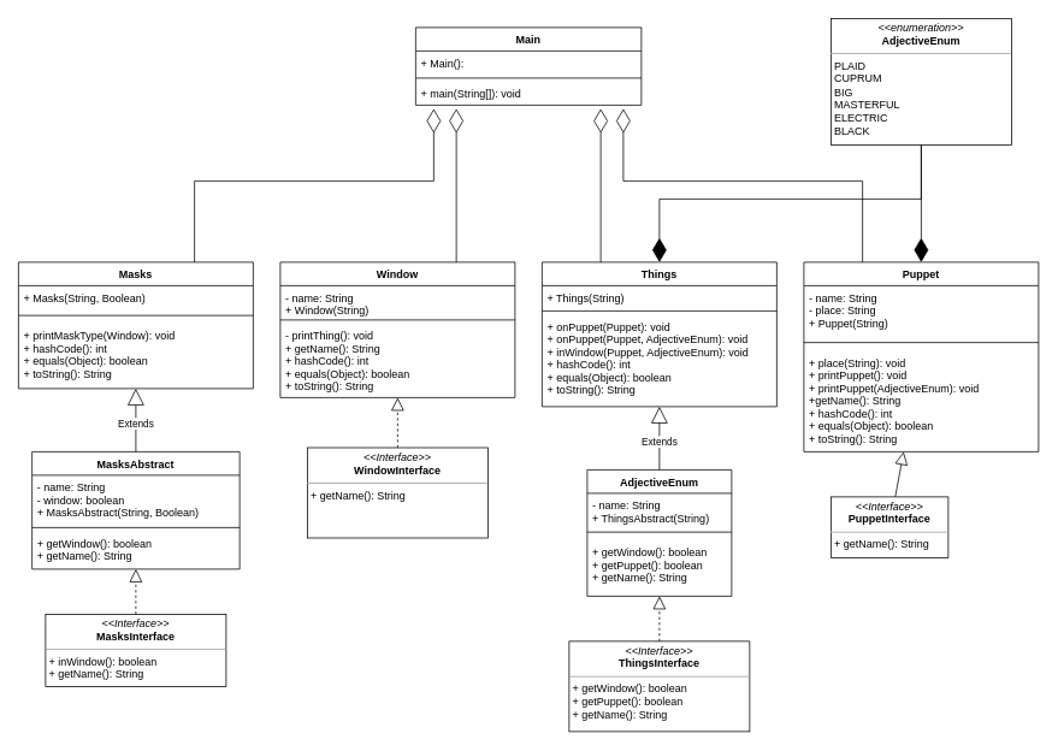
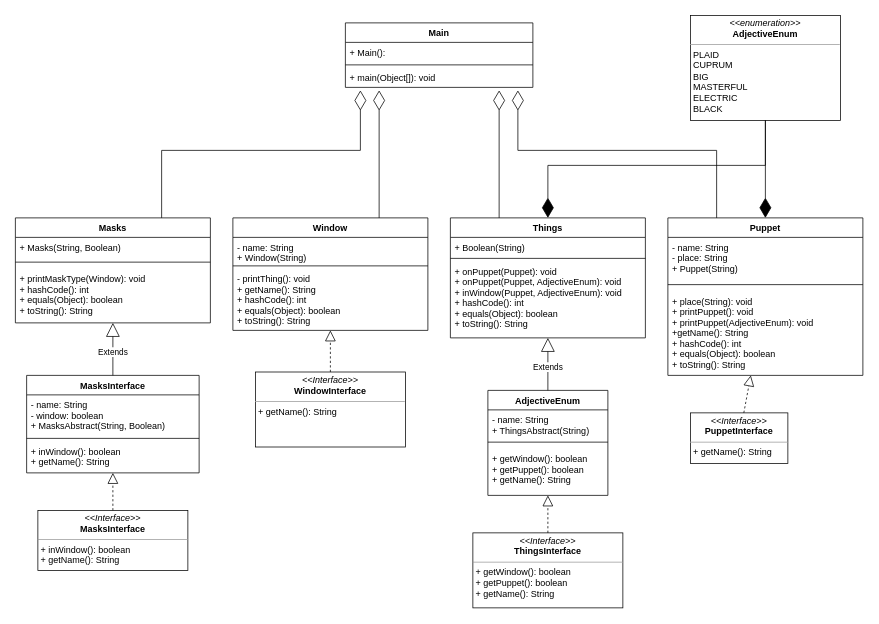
  <mxCell id="0" />
  <mxCell id="1" parent="0" />
  <mxCell id="2" value="Things&#10;" style="swimlane;fontStyle=1;align=center;verticalAlign=top;childLayout=stackLayout;horizontal=1;startSize=26;horizontalStack=0;resizeParent=1;resizeParentMax=0;resizeLast=0;collapsible=1;marginBottom=0;" vertex="1" parent="1"><mxGeometry x="600" y="290" width="260" height="160" as="geometry"><mxRectangle x="470" y="530" width="100" height="30" as="alternateBounds" /></mxGeometry></mxCell>
- <mxCell id="3" value="+ Things(String)" style="text;strokeColor=none;fillColor=none;align=left;verticalAlign=top;spacingLeft=4;spacingRight=4;overflow=hidden;rotatable=0;points=[[0,0.5],[1,0.5]];portConstraint=eastwest;" vertex="1" parent="2"><mxGeometry y="26" width="260" height="24" as="geometry" /></mxCell>
+ <mxCell id="3" value="+ Boolean(String)" style="text;strokeColor=none;fillColor=none;align=left;verticalAlign=top;spacingLeft=4;spacingRight=4;overflow=hidden;rotatable=0;points=[[0,0.5],[1,0.5]];portConstraint=eastwest;" vertex="1" parent="2"><mxGeometry y="26" width="260" height="24" as="geometry" /></mxCell>
  <mxCell id="4" value="" style="line;strokeWidth=1;fillColor=none;align=left;verticalAlign=middle;spacingTop=-1;spacingLeft=3;spacingRight=3;rotatable=0;labelPosition=right;points=[];portConstraint=eastwest;strokeColor=inherit;" vertex="1" parent="2"><mxGeometry y="50" width="260" height="8" as="geometry" /></mxCell>
  <mxCell id="5" value="+ onPuppet(Puppet): void&#10;+ onPuppet(Puppet, AdjectiveEnum): void&#10;+ inWindow(Puppet, AdjectiveEnum): void&#10;+ hashCode(): int&#10;+ equals(Object): boolean&#10;+ toString(): String" style="text;strokeColor=none;fillColor=none;align=left;verticalAlign=top;spacingLeft=4;spacingRight=4;overflow=hidden;rotatable=0;points=[[0,0.5],[1,0.5]];portConstraint=eastwest;" vertex="1" parent="2"><mxGeometry y="58" width="260" height="102" as="geometry" /></mxCell>
  <mxCell id="6" value="AdjectiveEnum" style="swimlane;fontStyle=1;align=center;verticalAlign=top;childLayout=stackLayout;horizontal=1;startSize=26;horizontalStack=0;resizeParent=1;resizeParentMax=0;resizeLast=0;collapsible=1;marginBottom=0;" vertex="1" parent="1"><mxGeometry x="650" y="520" width="160" height="140" as="geometry" /></mxCell>
  <mxCell id="7" value="- name: String&#10;+ ThingsAbstract(String)" style="text;strokeColor=none;fillColor=none;align=left;verticalAlign=top;spacingLeft=4;spacingRight=4;overflow=hidden;rotatable=0;points=[[0,0.5],[1,0.5]];portConstraint=eastwest;" vertex="1" parent="6"><mxGeometry y="26" width="160" height="34" as="geometry" /></mxCell>
  <mxCell id="8" value="" style="line;strokeWidth=1;fillColor=none;align=left;verticalAlign=middle;spacingTop=-1;spacingLeft=3;spacingRight=3;rotatable=0;labelPosition=right;points=[];portConstraint=eastwest;strokeColor=inherit;" vertex="1" parent="6"><mxGeometry y="60" width="160" height="18" as="geometry" /></mxCell>
  <mxCell id="9" value="+ getWindow(): boolean&#10;+ getPuppet(): boolean&#10;+ getName(): String" style="text;strokeColor=none;fillColor=none;align=left;verticalAlign=top;spacingLeft=4;spacingRight=4;overflow=hidden;rotatable=0;points=[[0,0.5],[1,0.5]];portConstraint=eastwest;" vertex="1" parent="6"><mxGeometry y="78" width="160" height="62" as="geometry" /></mxCell>
  <mxCell id="10" value="&lt;p style=&quot;margin:0px;margin-top:4px;text-align:center;&quot;&gt;&lt;i&gt;&amp;lt;&amp;lt;Interface&amp;gt;&amp;gt;&lt;/i&gt;&lt;br&gt;&lt;b&gt;Things&lt;/b&gt;&lt;b style=&quot;background-color: initial;&quot;&gt;Interface&lt;/b&gt;&lt;/p&gt;&lt;hr size=&quot;1&quot;&gt;&lt;p style=&quot;margin:0px;margin-left:4px;&quot;&gt;&lt;/p&gt;&lt;p style=&quot;margin:0px;margin-left:4px;&quot;&gt;+ getWindow(): boolean&lt;/p&gt;&lt;p style=&quot;margin:0px;margin-left:4px;&quot;&gt;+ getPuppet(): boolean&lt;br&gt;&lt;/p&gt;&lt;p style=&quot;margin:0px;margin-left:4px;&quot;&gt;+ getName(): String&lt;/p&gt;" style="verticalAlign=top;align=left;overflow=fill;fontSize=12;fontFamily=Helvetica;html=1;" vertex="1" parent="1"><mxGeometry x="630" y="710" width="200" height="100" as="geometry" /></mxCell>
  <mxCell id="11" value="" style="endArrow=block;dashed=1;endFill=0;endSize=12;html=1;rounded=0;" edge="1" parent="1" source="10" target="9"><mxGeometry width="160" relative="1" as="geometry"><mxPoint x="960" y="680" as="sourcePoint" /><mxPoint x="620" y="575" as="targetPoint" /></mxGeometry></mxCell>
  <mxCell id="12" value="Window" style="swimlane;fontStyle=1;align=center;verticalAlign=top;childLayout=stackLayout;horizontal=1;startSize=26;horizontalStack=0;resizeParent=1;resizeParentMax=0;resizeLast=0;collapsible=1;marginBottom=0;" vertex="1" parent="1"><mxGeometry x="310" y="290" width="260" height="150" as="geometry"><mxRectangle x="260" y="220" width="100" height="30" as="alternateBounds" /></mxGeometry></mxCell>
  <mxCell id="13" value="- name: String&#10;+ Window(String)" style="text;strokeColor=none;fillColor=none;align=left;verticalAlign=top;spacingLeft=4;spacingRight=4;overflow=hidden;rotatable=0;points=[[0,0.5],[1,0.5]];portConstraint=eastwest;" vertex="1" parent="12"><mxGeometry y="26" width="260" height="34" as="geometry" /></mxCell>
  <mxCell id="14" value="" style="line;strokeWidth=1;fillColor=none;align=left;verticalAlign=middle;spacingTop=-1;spacingLeft=3;spacingRight=3;rotatable=0;labelPosition=right;points=[];portConstraint=eastwest;strokeColor=inherit;" vertex="1" parent="12"><mxGeometry y="60" width="260" height="8" as="geometry" /></mxCell>
  <mxCell id="15" value="- printThing(): void&#10;+ getName(): String&#10;+ hashCode(): int&#10;+ equals(Object): boolean&#10;+ toString(): String&#10;" style="text;strokeColor=none;fillColor=none;align=left;verticalAlign=top;spacingLeft=4;spacingRight=4;overflow=hidden;rotatable=0;points=[[0,0.5],[1,0.5]];portConstraint=eastwest;" vertex="1" parent="12"><mxGeometry y="68" width="260" height="82" as="geometry" /></mxCell>
  <mxCell id="16" value="&lt;p style=&quot;margin:0px;margin-top:4px;text-align:center;&quot;&gt;&lt;i&gt;&amp;lt;&amp;lt;Interface&amp;gt;&amp;gt;&lt;/i&gt;&lt;br&gt;&lt;b&gt;WindowInterface&lt;/b&gt;&lt;/p&gt;&lt;hr size=&quot;1&quot;&gt;&lt;p style=&quot;margin:0px;margin-left:4px;&quot;&gt;&lt;/p&gt;&lt;p style=&quot;margin:0px;margin-left:4px;&quot;&gt;+ getName(): String&lt;/p&gt;" style="verticalAlign=top;align=left;overflow=fill;fontSize=12;fontFamily=Helvetica;html=1;" vertex="1" parent="1"><mxGeometry x="340" y="495.5" width="200" height="100" as="geometry" /></mxCell>
  <mxCell id="17" value="Puppet" style="swimlane;fontStyle=1;align=center;verticalAlign=top;childLayout=stackLayout;horizontal=1;startSize=26;horizontalStack=0;resizeParent=1;resizeParentMax=0;resizeLast=0;collapsible=1;marginBottom=0;" vertex="1" parent="1"><mxGeometry x="890" y="290" width="260" height="210" as="geometry"><mxRectangle x="260" y="220" width="100" height="30" as="alternateBounds" /></mxGeometry></mxCell>
  <mxCell id="18" value="- name: String&#10;- place: String&#10;+ Puppet(String)" style="text;strokeColor=none;fillColor=none;align=left;verticalAlign=top;spacingLeft=4;spacingRight=4;overflow=hidden;rotatable=0;points=[[0,0.5],[1,0.5]];portConstraint=eastwest;" vertex="1" parent="17"><mxGeometry y="26" width="260" height="54" as="geometry" /></mxCell>
  <mxCell id="19" value="" style="line;strokeWidth=1;fillColor=none;align=left;verticalAlign=middle;spacingTop=-1;spacingLeft=3;spacingRight=3;rotatable=0;labelPosition=right;points=[];portConstraint=eastwest;strokeColor=inherit;" vertex="1" parent="17"><mxGeometry y="80" width="260" height="18" as="geometry" /></mxCell>
  <mxCell id="20" value="+ place(String): void&#10;+ printPuppet(): void&#10;+ printPuppet(AdjectiveEnum): void&#10;+getName(): String&#10;+ hashCode(): int&#10;+ equals(Object): boolean&#10;+ toString(): String" style="text;strokeColor=none;fillColor=none;align=left;verticalAlign=top;spacingLeft=4;spacingRight=4;overflow=hidden;rotatable=0;points=[[0,0.5],[1,0.5]];portConstraint=eastwest;" vertex="1" parent="17"><mxGeometry y="98" width="260" height="112" as="geometry" /></mxCell>
  <mxCell id="21" value="Masks" style="swimlane;fontStyle=1;align=center;verticalAlign=top;childLayout=stackLayout;horizontal=1;startSize=26;horizontalStack=0;resizeParent=1;resizeParentMax=0;resizeLast=0;collapsible=1;marginBottom=0;" vertex="1" parent="1"><mxGeometry x="20" y="290" width="260" height="140" as="geometry"><mxRectangle x="260" y="220" width="100" height="30" as="alternateBounds" /></mxGeometry></mxCell>
  <mxCell id="22" value="+ Masks(String, Boolean)" style="text;strokeColor=none;fillColor=none;align=left;verticalAlign=top;spacingLeft=4;spacingRight=4;overflow=hidden;rotatable=0;points=[[0,0.5],[1,0.5]];portConstraint=eastwest;" vertex="1" parent="21"><mxGeometry y="26" width="260" height="24" as="geometry" /></mxCell>
  <mxCell id="23" value="" style="line;strokeWidth=1;fillColor=none;align=left;verticalAlign=middle;spacingTop=-1;spacingLeft=3;spacingRight=3;rotatable=0;labelPosition=right;points=[];portConstraint=eastwest;strokeColor=inherit;" vertex="1" parent="21"><mxGeometry y="50" width="260" height="18" as="geometry" /></mxCell>
  <mxCell id="24" value="+ printMaskType(Window): void&#10;+ hashCode(): int&#10;+ equals(Object): boolean&#10;+ toString(): String" style="text;strokeColor=none;fillColor=none;align=left;verticalAlign=top;spacingLeft=4;spacingRight=4;overflow=hidden;rotatable=0;points=[[0,0.5],[1,0.5]];portConstraint=eastwest;" vertex="1" parent="21"><mxGeometry y="68" width="260" height="72" as="geometry" /></mxCell>
- <mxCell id="25" value="MasksAbstract" style="swimlane;fontStyle=1;align=center;verticalAlign=top;childLayout=stackLayout;horizontal=1;startSize=26;horizontalStack=0;resizeParent=1;resizeParentMax=0;resizeLast=0;collapsible=1;marginBottom=0;" vertex="1" parent="1"><mxGeometry x="35" y="500" width="230" height="130" as="geometry" /></mxCell>
+ <mxCell id="25" value="MasksInterface" style="swimlane;fontStyle=1;align=center;verticalAlign=top;childLayout=stackLayout;horizontal=1;startSize=26;horizontalStack=0;resizeParent=1;resizeParentMax=0;resizeLast=0;collapsible=1;marginBottom=0;" vertex="1" parent="1"><mxGeometry x="35" y="500" width="230" height="130" as="geometry" /></mxCell>
  <mxCell id="26" value="- name: String&#10;- window: boolean&#10;+ MasksAbstract(String, Boolean)" style="text;strokeColor=none;fillColor=none;align=left;verticalAlign=top;spacingLeft=4;spacingRight=4;overflow=hidden;rotatable=0;points=[[0,0.5],[1,0.5]];portConstraint=eastwest;" vertex="1" parent="25"><mxGeometry y="26" width="230" height="54" as="geometry" /></mxCell>
  <mxCell id="27" value="" style="line;strokeWidth=1;fillColor=none;align=left;verticalAlign=middle;spacingTop=-1;spacingLeft=3;spacingRight=3;rotatable=0;labelPosition=right;points=[];portConstraint=eastwest;strokeColor=inherit;" vertex="1" parent="25"><mxGeometry y="80" width="230" height="8" as="geometry" /></mxCell>
- <mxCell id="28" value="+ getWindow(): boolean&#10;+ getName(): String" style="text;strokeColor=none;fillColor=none;align=left;verticalAlign=top;spacingLeft=4;spacingRight=4;overflow=hidden;rotatable=0;points=[[0,0.5],[1,0.5]];portConstraint=eastwest;" vertex="1" parent="25"><mxGeometry y="88" width="230" height="42" as="geometry" /></mxCell>
+ <mxCell id="28" value="+ inWindow(): boolean&#10;+ getName(): String" style="text;strokeColor=none;fillColor=none;align=left;verticalAlign=top;spacingLeft=4;spacingRight=4;overflow=hidden;rotatable=0;points=[[0,0.5],[1,0.5]];portConstraint=eastwest;" vertex="1" parent="25"><mxGeometry y="88" width="230" height="42" as="geometry" /></mxCell>
  <mxCell id="29" value="&lt;p style=&quot;margin:0px;margin-top:4px;text-align:center;&quot;&gt;&lt;i&gt;&amp;lt;&amp;lt;Interface&amp;gt;&amp;gt;&lt;/i&gt;&lt;br&gt;&lt;b&gt;Masks&lt;/b&gt;&lt;b style=&quot;background-color: initial;&quot;&gt;Interface&lt;/b&gt;&lt;/p&gt;&lt;hr size=&quot;1&quot;&gt;&lt;p style=&quot;margin:0px;margin-left:4px;&quot;&gt;+ inWindow(): boolean&lt;/p&gt;&lt;p style=&quot;margin:0px;margin-left:4px;&quot;&gt;+ getName(): String&lt;br&gt;&lt;/p&gt;" style="verticalAlign=top;align=left;overflow=fill;fontSize=12;fontFamily=Helvetica;html=1;" vertex="1" parent="1"><mxGeometry x="50" y="680" width="200" height="80" as="geometry" /></mxCell>
  <mxCell id="30" value="Extends" style="endArrow=block;endSize=16;endFill=0;html=1;rounded=0;" edge="1" parent="1" target="24" source="25"><mxGeometry x="-0.111" width="160" relative="1" as="geometry"><mxPoint x="190" y="510" as="sourcePoint" /><mxPoint x="100" y="650" as="targetPoint" /><mxPoint as="offset" /></mxGeometry></mxCell>
  <mxCell id="31" value="Extends" style="endArrow=block;endSize=16;endFill=0;html=1;rounded=0;" edge="1" parent="1" source="6" target="5"><mxGeometry x="-0.111" width="160" relative="1" as="geometry"><mxPoint x="520" y="670" as="sourcePoint" /><mxPoint x="680" y="670" as="targetPoint" /><mxPoint as="offset" /></mxGeometry></mxCell>
  <mxCell id="32" value="" style="endArrow=block;dashed=1;endFill=0;endSize=12;html=1;rounded=0;" edge="1" parent="1" target="15" source="16"><mxGeometry width="160" relative="1" as="geometry"><mxPoint x="470" y="450" as="sourcePoint" /><mxPoint x="360" y="434" as="targetPoint" /></mxGeometry></mxCell>
  <mxCell id="33" value="" style="endArrow=block;dashed=1;endFill=0;endSize=12;html=1;rounded=0;" edge="1" parent="1" source="29" target="28"><mxGeometry width="160" relative="1" as="geometry"><mxPoint x="-120" y="555" as="sourcePoint" /><mxPoint x="40" y="555" as="targetPoint" /></mxGeometry></mxCell>
  <mxCell id="34" value="&lt;p style=&quot;margin:0px;margin-top:4px;text-align:center;&quot;&gt;&lt;i&gt;&amp;lt;&amp;lt;Interface&amp;gt;&amp;gt;&lt;/i&gt;&lt;br&gt;&lt;b&gt;PuppetInterface&lt;/b&gt;&lt;/p&gt;&lt;hr size=&quot;1&quot;&gt;&lt;p style=&quot;margin:0px;margin-left:4px;&quot;&gt;&lt;/p&gt;&lt;p style=&quot;margin:0px;margin-left:4px;&quot;&gt;+ getName(): String&lt;/p&gt;" style="verticalAlign=top;align=left;overflow=fill;fontSize=12;fontFamily=Helvetica;html=1;" vertex="1" parent="1"><mxGeometry x="920" y="550" width="130" height="67.5" as="geometry" /></mxCell>
- <mxCell id="35" value="" style="endArrow=block;dashed=0;endFill=0;endSize=12;html=1;rounded=0;" edge="1" parent="1" source="34" target="17"><mxGeometry width="160" relative="1" as="geometry"><mxPoint x="1019.41" y="551" as="sourcePoint" /><mxPoint x="1019.41" y="495.5" as="targetPoint" /></mxGeometry></mxCell>
+ <mxCell id="35" value="" style="endArrow=block;dashed=1;endFill=0;endSize=12;html=1;rounded=0;" edge="1" parent="1" source="34" target="17"><mxGeometry width="160" relative="1" as="geometry"><mxPoint x="1019.41" y="551" as="sourcePoint" /><mxPoint x="1019.41" y="495.5" as="targetPoint" /></mxGeometry></mxCell>
  <mxCell id="36" value="&lt;p style=&quot;margin:0px;margin-top:4px;text-align:center;&quot;&gt;&lt;i&gt;&amp;lt;&amp;lt;enumeration&amp;gt;&amp;gt;&lt;/i&gt;&lt;br&gt;&lt;b&gt;AdjectiveEnum&lt;/b&gt;&lt;/p&gt;&lt;hr size=&quot;1&quot;&gt;&lt;p style=&quot;margin:0px;margin-left:4px;&quot;&gt;&lt;/p&gt;&lt;p style=&quot;margin:0px;margin-left:4px;&quot;&gt;PLAID&lt;br&gt;CUPRUM&lt;br&gt;BIG&lt;br&gt;MASTERFUL&lt;br&gt;ELECTRIC&lt;br&gt;BLACK&lt;/p&gt;" style="verticalAlign=top;align=left;overflow=fill;fontSize=12;fontFamily=Helvetica;html=1;" vertex="1" parent="1"><mxGeometry x="920" y="20" width="200" height="140" as="geometry" /></mxCell>
  <mxCell id="37" value="" style="endArrow=diamondThin;endFill=1;endSize=24;html=1;rounded=0;sketch=0;" edge="1" parent="1" source="36" target="17"><mxGeometry width="160" relative="1" as="geometry"><mxPoint x="890" y="220" as="sourcePoint" /><mxPoint x="1050" y="220" as="targetPoint" /></mxGeometry></mxCell>
  <mxCell id="38" value="" style="endArrow=diamondThin;endFill=1;endSize=24;html=1;rounded=0;sketch=0;" edge="1" parent="1" source="36" target="2"><mxGeometry width="160" relative="1" as="geometry"><mxPoint x="960" y="160" as="sourcePoint" /><mxPoint x="960" y="290" as="targetPoint" /><Array as="points"><mxPoint x="1020" y="220" /><mxPoint x="730" y="220" /></Array></mxGeometry></mxCell>
  <mxCell id="39" value="Main" style="swimlane;fontStyle=1;align=center;verticalAlign=top;childLayout=stackLayout;horizontal=1;startSize=26;horizontalStack=0;resizeParent=1;resizeParentMax=0;resizeLast=0;collapsible=1;marginBottom=0;" vertex="1" parent="1"><mxGeometry x="460" y="30" width="250" height="86" as="geometry" /></mxCell>
  <mxCell id="40" value="+ Main():" style="text;strokeColor=none;fillColor=none;align=left;verticalAlign=top;spacingLeft=4;spacingRight=4;overflow=hidden;rotatable=0;points=[[0,0.5],[1,0.5]];portConstraint=eastwest;" vertex="1" parent="39"><mxGeometry y="26" width="250" height="26" as="geometry" /></mxCell>
  <mxCell id="41" value="" style="line;strokeWidth=1;fillColor=none;align=left;verticalAlign=middle;spacingTop=-1;spacingLeft=3;spacingRight=3;rotatable=0;labelPosition=right;points=[];portConstraint=eastwest;strokeColor=inherit;" vertex="1" parent="39"><mxGeometry y="52" width="250" height="8" as="geometry" /></mxCell>
- <mxCell id="42" value="+ main(String[]): void" style="text;strokeColor=none;fillColor=none;align=left;verticalAlign=top;spacingLeft=4;spacingRight=4;overflow=hidden;rotatable=0;points=[[0,0.5],[1,0.5]];portConstraint=eastwest;" vertex="1" parent="39"><mxGeometry y="60" width="250" height="26" as="geometry" /></mxCell>
+ <mxCell id="42" value="+ main(Object[]): void" style="text;strokeColor=none;fillColor=none;align=left;verticalAlign=top;spacingLeft=4;spacingRight=4;overflow=hidden;rotatable=0;points=[[0,0.5],[1,0.5]];portConstraint=eastwest;" vertex="1" parent="39"><mxGeometry y="60" width="250" height="26" as="geometry" /></mxCell>
  <mxCell id="43" value="" style="endArrow=diamondThin;endFill=0;endSize=24;html=1;rounded=0;sketch=0;exitX=0.25;exitY=0;exitDx=0;exitDy=0;" edge="1" parent="1" source="17"><mxGeometry width="160" relative="1" as="geometry"><mxPoint x="720" y="340" as="sourcePoint" /><mxPoint x="690" y="120" as="targetPoint" /><Array as="points"><mxPoint x="955" y="200" /><mxPoint x="690" y="200" /></Array></mxGeometry></mxCell>
  <mxCell id="44" value="" style="endArrow=diamondThin;endFill=0;endSize=24;html=1;rounded=0;sketch=0;exitX=0.75;exitY=0;exitDx=0;exitDy=0;" edge="1" parent="1" source="12"><mxGeometry width="160" relative="1" as="geometry"><mxPoint x="302.83" y="234" as="sourcePoint" /><mxPoint x="505" y="120" as="targetPoint" /></mxGeometry></mxCell>
  <mxCell id="45" value="" style="endArrow=diamondThin;endFill=0;endSize=24;html=1;rounded=0;sketch=0;exitX=0.75;exitY=0;exitDx=0;exitDy=0;" edge="1" parent="1" source="21"><mxGeometry width="160" relative="1" as="geometry"><mxPoint x="160.002" y="254" as="sourcePoint" /><mxPoint x="480" y="120" as="targetPoint" /><Array as="points"><mxPoint x="215" y="200" /><mxPoint x="480" y="200" /></Array></mxGeometry></mxCell>
  <mxCell id="46" value="" style="endArrow=diamondThin;endFill=0;endSize=24;html=1;rounded=0;sketch=0;exitX=0.25;exitY=0;exitDx=0;exitDy=0;" edge="1" parent="1" source="2"><mxGeometry width="160" relative="1" as="geometry"><mxPoint x="610" y="280" as="sourcePoint" /><mxPoint x="665" y="120" as="targetPoint" /></mxGeometry></mxCell>
